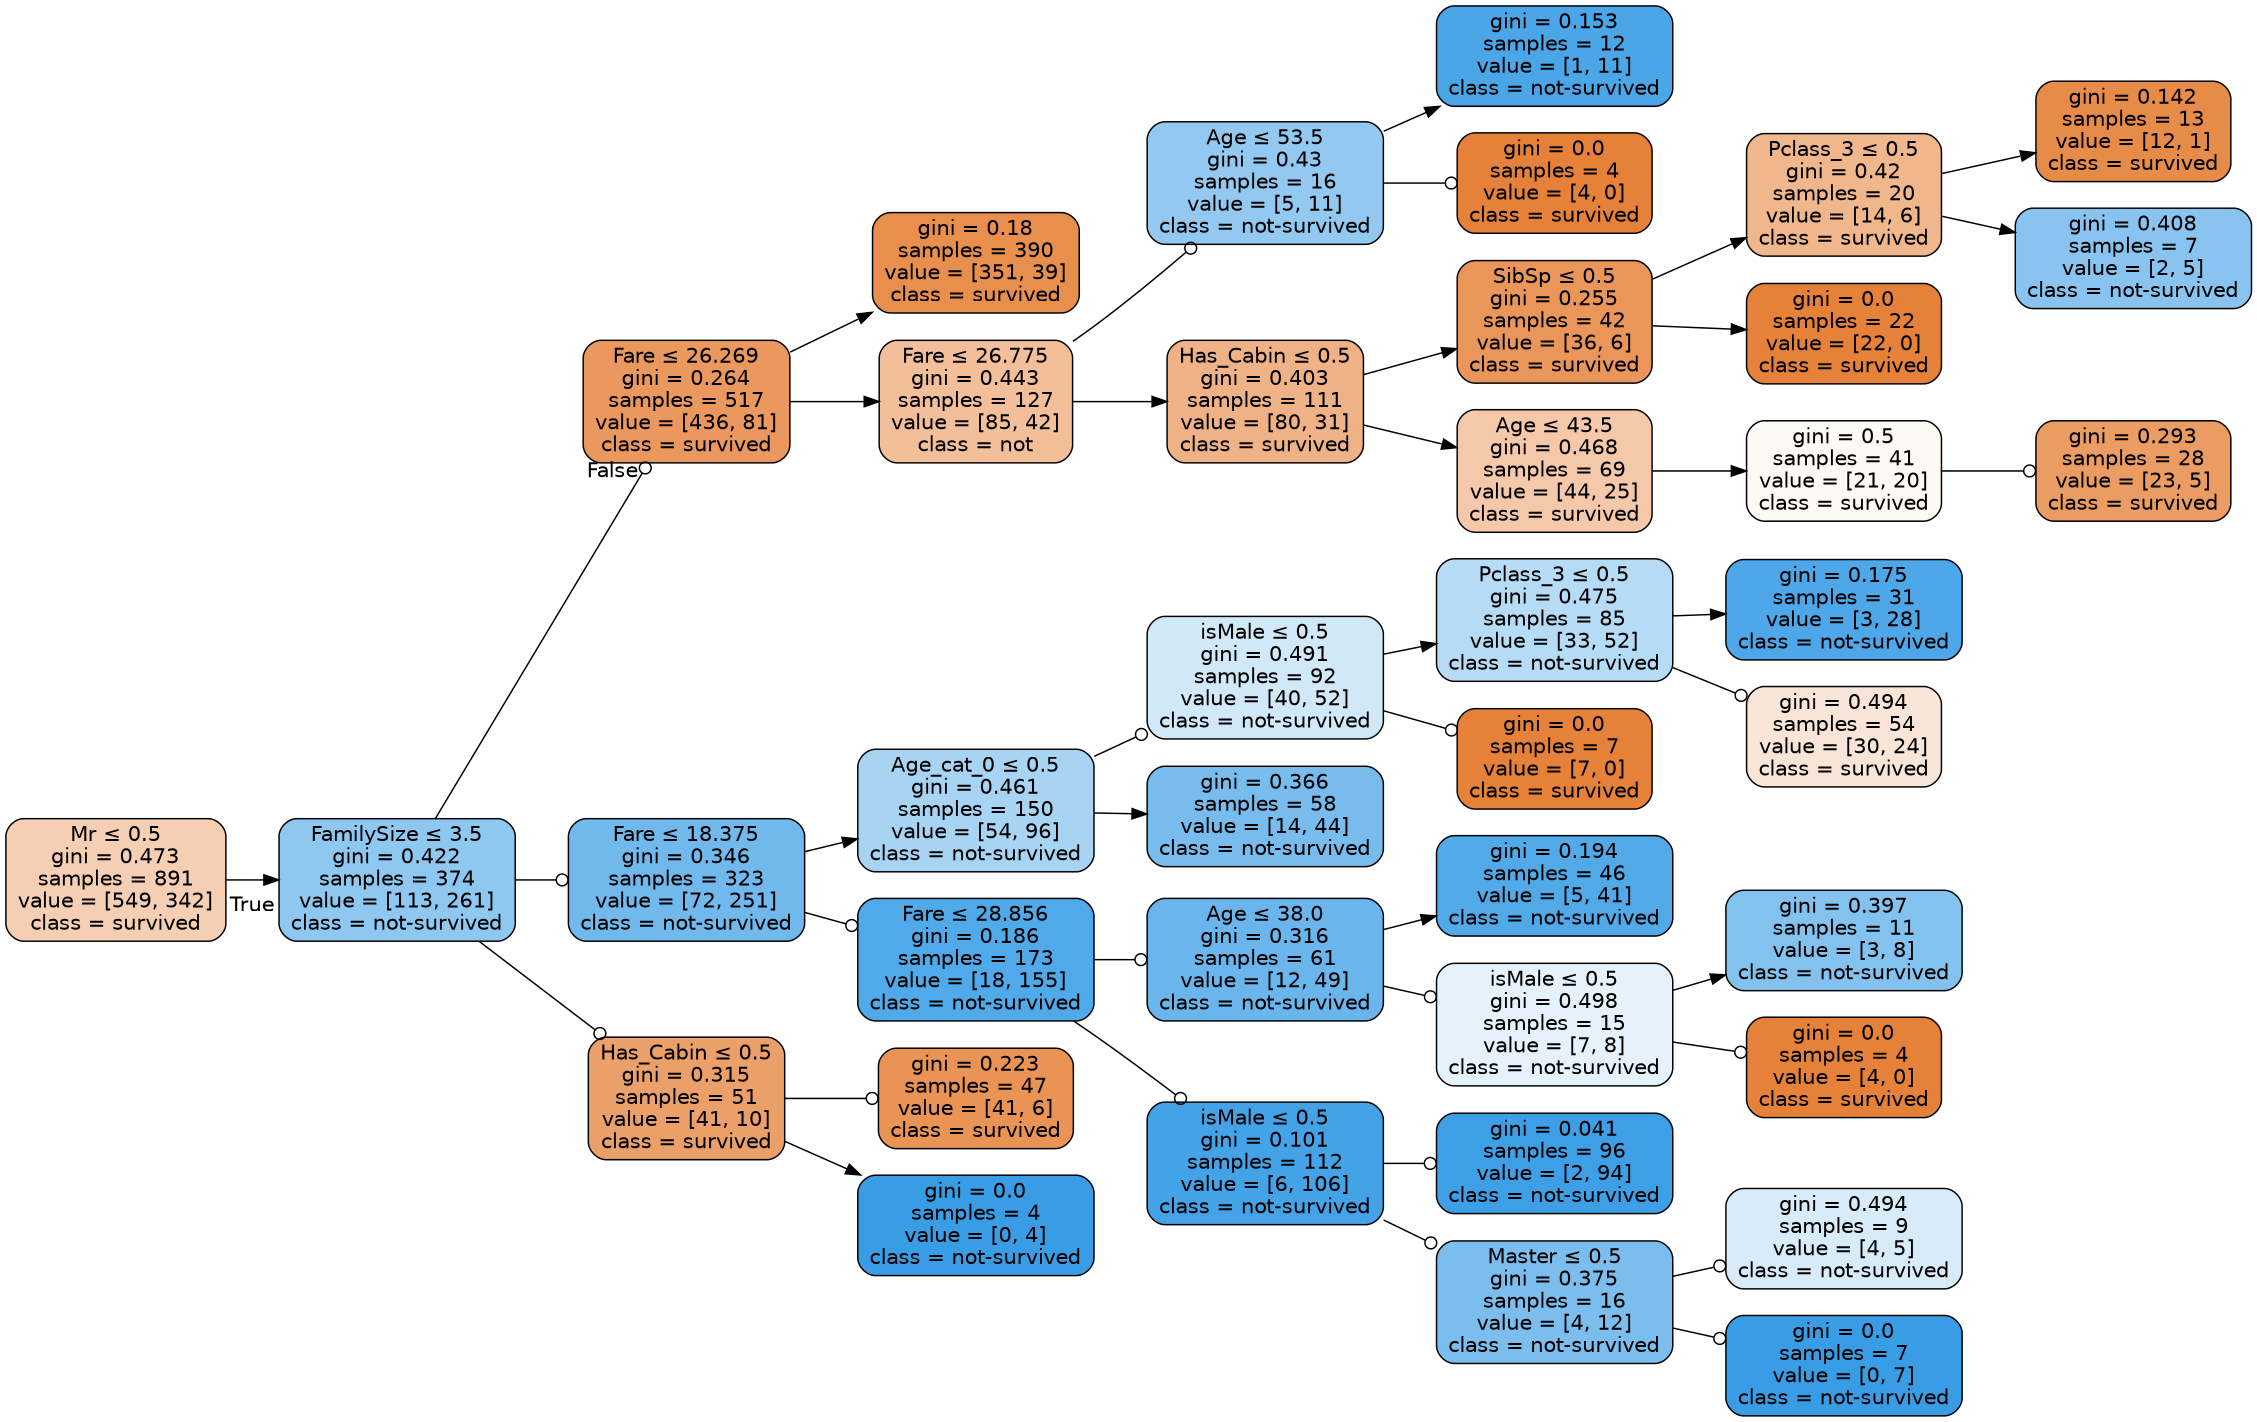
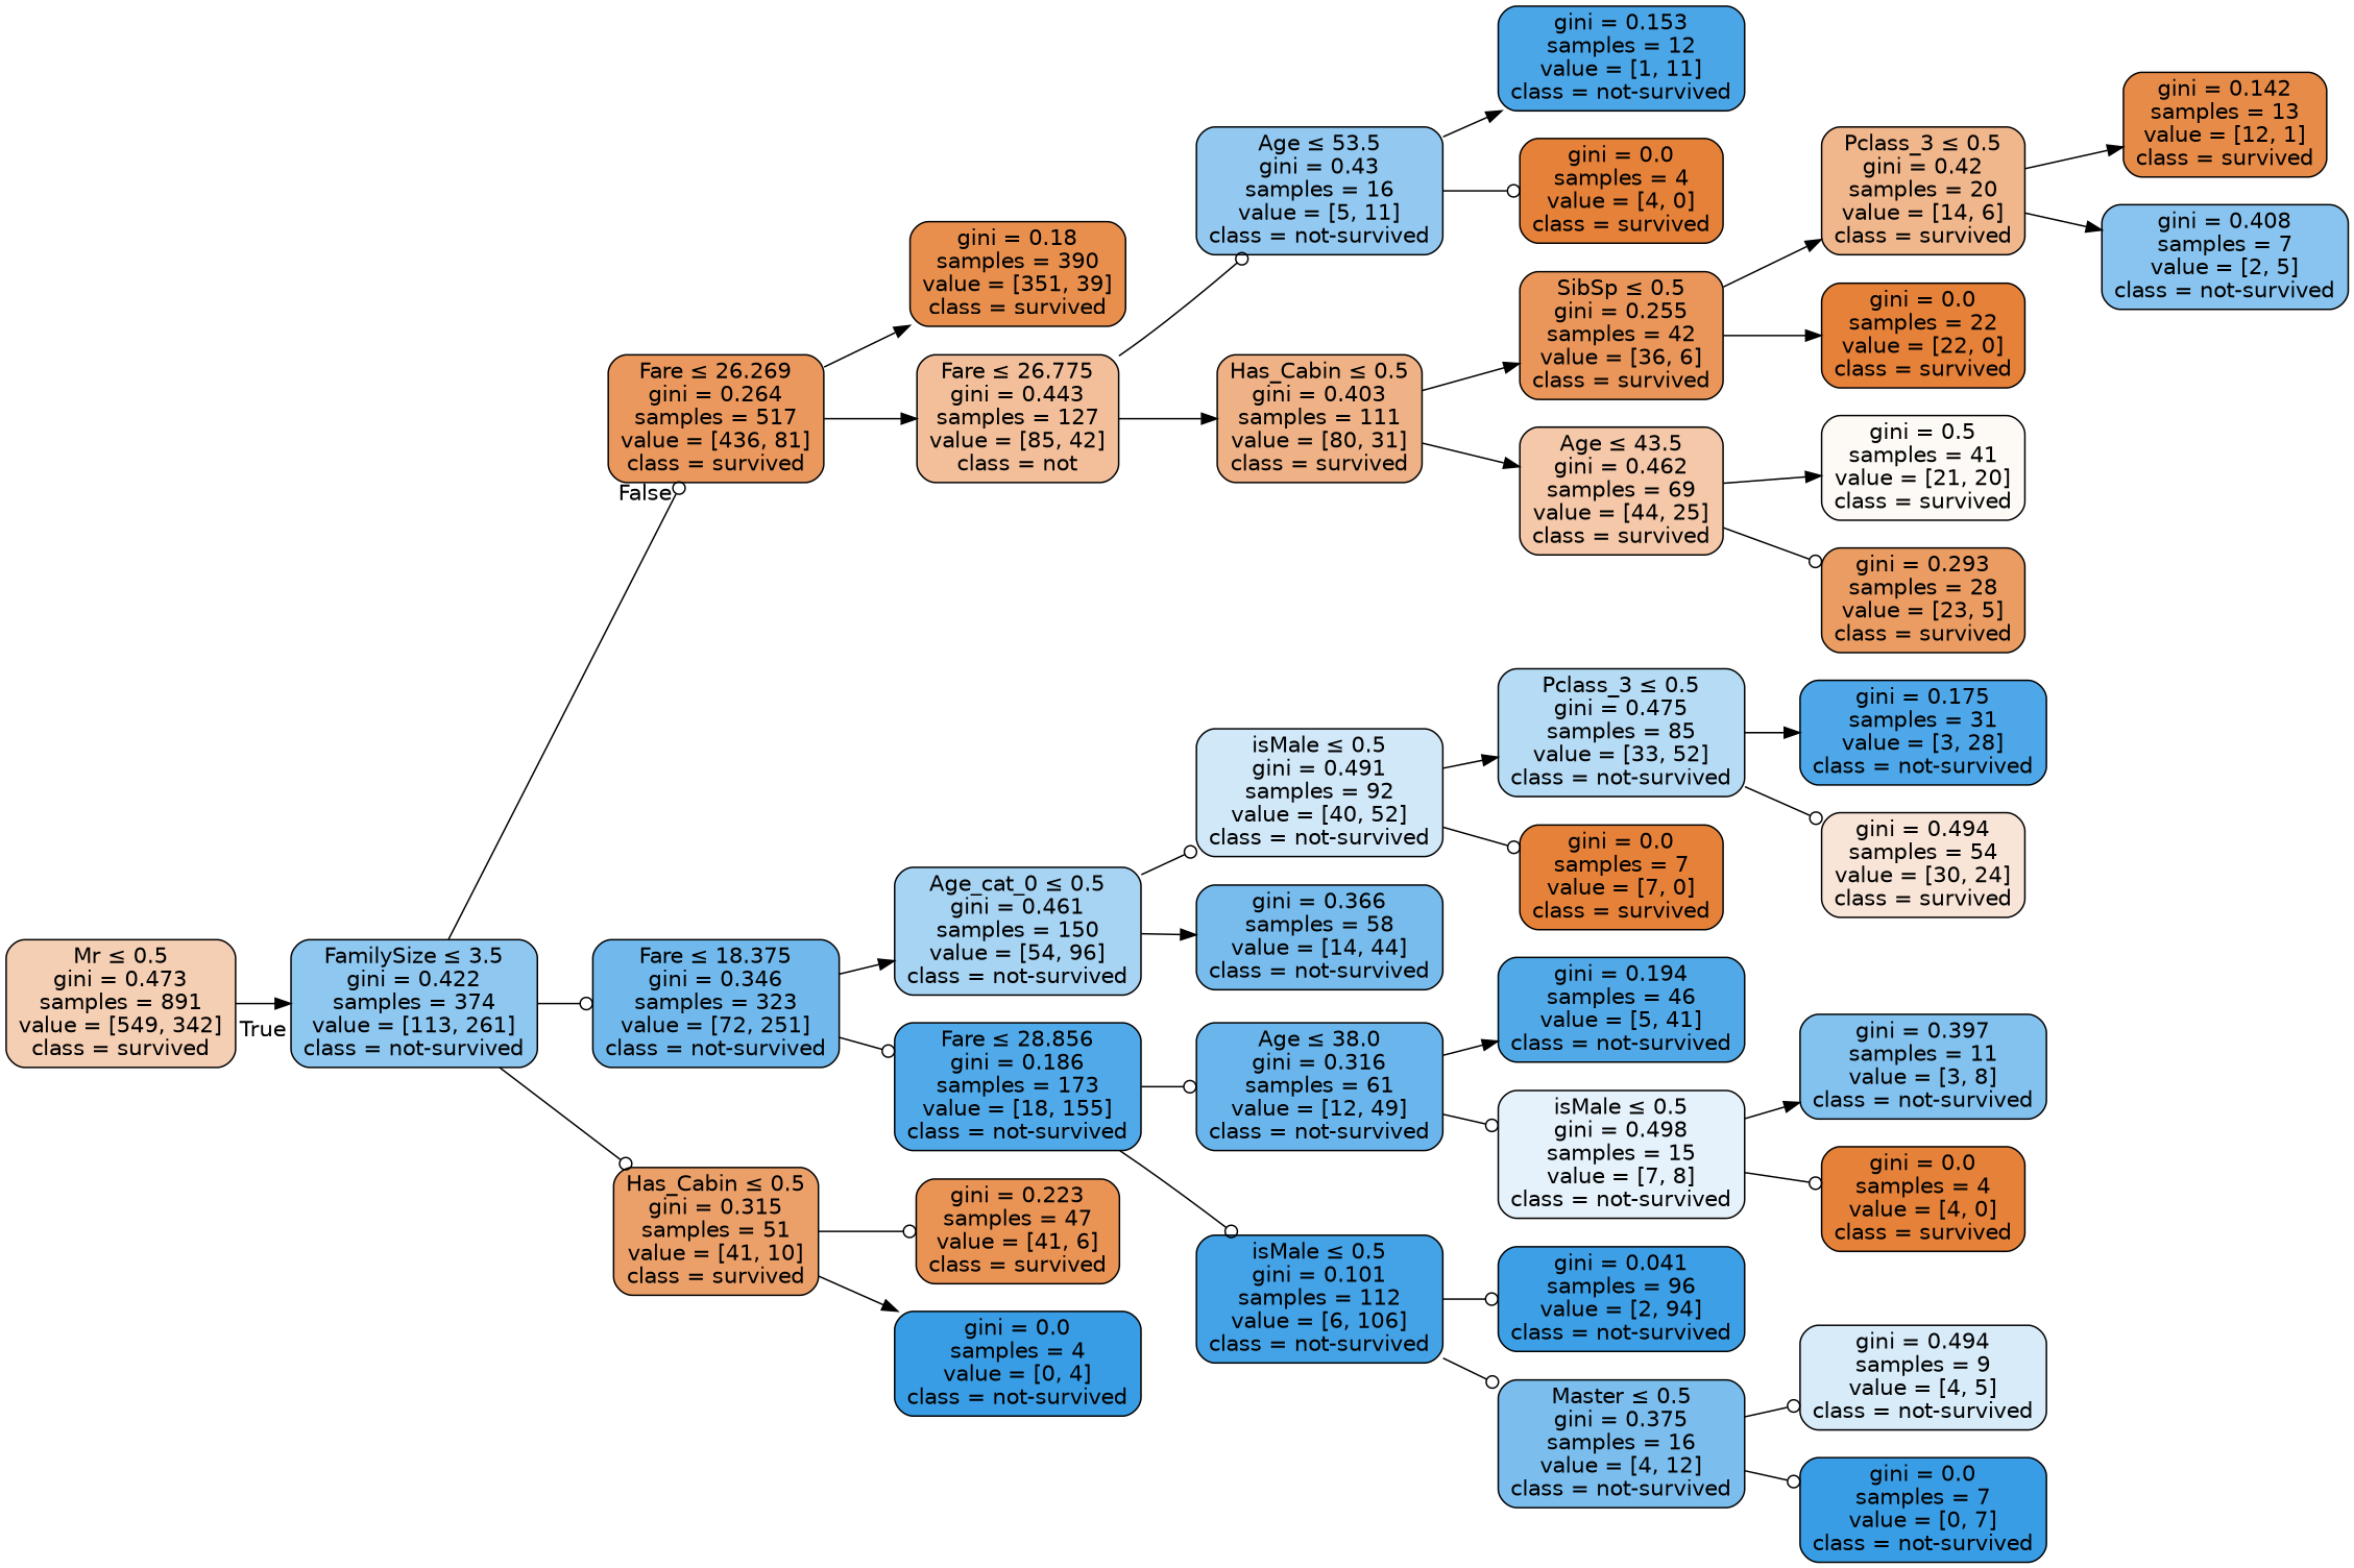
  digraph {
    rankdir=LR
    node [color=black fillcolor="#e58139ff" fontname=helvetica shape=box style="filled, rounded"]
    edge [arrowhead=normal fontname=helvetica]
    n1 [fillcolor="#e5813960" label=<Mr &le; 0.5<br/>gini = 0.473<br/>samples = 891<br/>value = [549, 342]<br/>class = survived>]
    n2 [fillcolor="#399de591" label=<FamilySize &le; 3.5<br/>gini = 0.422<br/>samples = 374<br/>value = [113, 261]<br/>class = not-survived>]
    n3 [fillcolor="#e58139d0" label=<Fare &le; 26.269<br/>gini = 0.264<br/>samples = 517<br/>value = [436, 81]<br/>class = survived>]
    n4 [fillcolor="#399de5b6" label=<Fare &le; 18.375<br/>gini = 0.346<br/>samples = 323<br/>value = [72, 251]<br/>class = not-survived>]
    n5 [fillcolor="#e58139c1" label=<Has_Cabin &le; 0.5<br/>gini = 0.315<br/>samples = 51<br/>value = [41, 10]<br/>class = survived>]
    n6 [fillcolor="#e58139e3" label=<gini = 0.18<br/>samples = 390<br/>value = [351, 39]<br/>class = survived>]
    n7 [fillcolor="#e5813981" label=<Fare &le; 26.775<br/>gini = 0.443<br/>samples = 127<br/>value = [85, 42]<br/>class = not>]
    n8 [fillcolor="#399de570" label=<Age_cat_0 &le; 0.5<br/>gini = 0.461<br/>samples = 150<br/>value = [54, 96]<br/>class = not-survived>]
    n9 [fillcolor="#399de5e1" label=<Fare &le; 28.856<br/>gini = 0.186<br/>samples = 173<br/>value = [18, 155]<br/>class = not-survived>]
    n10 [fillcolor="#e58139da" label=<gini = 0.223<br/>samples = 47<br/>value = [41, 6]<br/>class = survived>]
    n11 [fillcolor="#399de5ff" label=<gini = 0.0<br/>samples = 4<br/>value = [0, 4]<br/>class = not-survived>]
    n12 [fillcolor="#399de53b" label=<isMale &le; 0.5<br/>gini = 0.491<br/>samples = 92<br/>value = [40, 52]<br/>class = not-survived>]
    n13 [fillcolor="#399de5ae" label=<gini = 0.366<br/>samples = 58<br/>value = [14, 44]<br/>class = not-survived>]
    n14 [fillcolor="#399de5c1" label=<Age &le; 38.0<br/>gini = 0.316<br/>samples = 61<br/>value = [12, 49]<br/>class = not-survived>]
    n15 [fillcolor="#399de5f1" label=<isMale &le; 0.5<br/>gini = 0.101<br/>samples = 112<br/>value = [6, 106]<br/>class = not-survived>]
    n16 [fillcolor="#399de55d" label=<Pclass_3 &le; 0.5<br/>gini = 0.475<br/>samples = 85<br/>value = [33, 52]<br/>class = not-survived>]
    n17 [label=<gini = 0.0<br/>samples = 7<br/>value = [7, 0]<br/>class = survived>]
    n18 [fillcolor="#399de5e4" label=<gini = 0.175<br/>samples = 31<br/>value = [3, 28]<br/>class = not-survived>]
    n19 [fillcolor="#e5813933" label=<gini = 0.494<br/>samples = 54<br/>value = [30, 24]<br/>class = survived>]
    n20 [fillcolor="#399de5e0" label=<gini = 0.194<br/>samples = 46<br/>value = [5, 41]<br/>class = not-survived>]
    n21 [fillcolor="#399de520" label=<isMale &le; 0.5<br/>gini = 0.498<br/>samples = 15<br/>value = [7, 8]<br/>class = not-survived>]
    n22 [fillcolor="#399de5fa" label=<gini = 0.041<br/>samples = 96<br/>value = [2, 94]<br/>class = not-survived>]
    n23 [fillcolor="#399de5aa" label=<Master &le; 0.5<br/>gini = 0.375<br/>samples = 16<br/>value = [4, 12]<br/>class = not-survived>]
    n24 [fillcolor="#399de59f" label=<gini = 0.397<br/>samples = 11<br/>value = [3, 8]<br/>class = not-survived>]
    n25 [label=<gini = 0.0<br/>samples = 4<br/>value = [4, 0]<br/>class = survived>]
    n26 [fillcolor="#399de533" label=<gini = 0.494<br/>samples = 9<br/>value = [4, 5]<br/>class = not-survived>]
    n27 [fillcolor="#399de5ff" label=<gini = 0.0<br/>samples = 7<br/>value = [0, 7]<br/>class = not-survived>]
    n28 [fillcolor="#399de58b" label=<Age &le; 53.5<br/>gini = 0.43<br/>samples = 16<br/>value = [5, 11]<br/>class = not-survived>]
    n29 [fillcolor="#e581399c" label=<Has_Cabin &le; 0.5<br/>gini = 0.403<br/>samples = 111<br/>value = [80, 31]<br/>class = survived>]
    n30 [fillcolor="#399de5e8" label=<gini = 0.153<br/>samples = 12<br/>value = [1, 11]<br/>class = not-survived>]
    n31 [label=<gini = 0.0<br/>samples = 4<br/>value = [4, 0]<br/>class = survived>]
    n32 [fillcolor="#e58139d4" label=<SibSp &le; 0.5<br/>gini = 0.255<br/>samples = 42<br/>value = [36, 6]<br/>class = survived>]
-   n33 [fillcolor="#e581396e" label=<Age &le; 43.5<br/>gini = 0.468<br/>samples = 69<br/>value = [44, 25]<br/>class = survived>]
+   n33 [fillcolor="#e581396e" label=<Age &le; 43.5<br/>gini = 0.462<br/>samples = 69<br/>value = [44, 25]<br/>class = survived>]
    n34 [fillcolor="#e5813992" label=<Pclass_3 &le; 0.5<br/>gini = 0.42<br/>samples = 20<br/>value = [14, 6]<br/>class = survived>]
    n35 [label=<gini = 0.0<br/>samples = 22<br/>value = [22, 0]<br/>class = survived>]
    n36 [fillcolor="#e581390c" label=<gini = 0.5<br/>samples = 41<br/>value = [21, 20]<br/>class = survived>]
    n37 [fillcolor="#e58139c8" label=<gini = 0.293<br/>samples = 28<br/>value = [23, 5]<br/>class = survived>]
    n38 [fillcolor="#e58139ea" label=<gini = 0.142<br/>samples = 13<br/>value = [12, 1]<br/>class = survived>]
    n39 [fillcolor="#399de599" label=<gini = 0.408<br/>samples = 7<br/>value = [2, 5]<br/>class = not-survived>]
    n1 -> n2 [headlabel=True labelangle=45 labeldistance=2.5]
    n2 -> n3 [arrowhead=odot headlabel=False labelangle=-45 labeldistance=2.5]
    n2 -> n4 [arrowhead=odot]
    n2 -> n5 [arrowhead=odot]
    n3 -> n6
    n3 -> n7
    n4 -> n8
    n4 -> n9 [arrowhead=odot]
    n5 -> n10 [arrowhead=odot]
    n5 -> n11
    n7 -> n28 [arrowhead=odot]
    n7 -> n29
    n8 -> n12 [arrowhead=odot]
    n8 -> n13
    n9 -> n14 [arrowhead=odot]
    n9 -> n15 [arrowhead=odot]
    n12 -> n16
    n12 -> n17 [arrowhead=odot]
    n14 -> n20
    n14 -> n21 [arrowhead=odot]
    n15 -> n22 [arrowhead=odot]
    n15 -> n23 [arrowhead=odot]
    n16 -> n18
    n16 -> n19 [arrowhead=odot]
    n21 -> n24
    n21 -> n25 [arrowhead=odot]
    n23 -> n26 [arrowhead=odot]
    n23 -> n27 [arrowhead=odot]
    n28 -> n30
    n28 -> n31 [arrowhead=odot]
    n29 -> n32
    n29 -> n33
    n32 -> n34
    n32 -> n35
    n33 -> n36
-   n36 -> n37 [arrowhead=odot]
+   n33 -> n37 [arrowhead=odot]
    n34 -> n38
    n34 -> n39
  }
